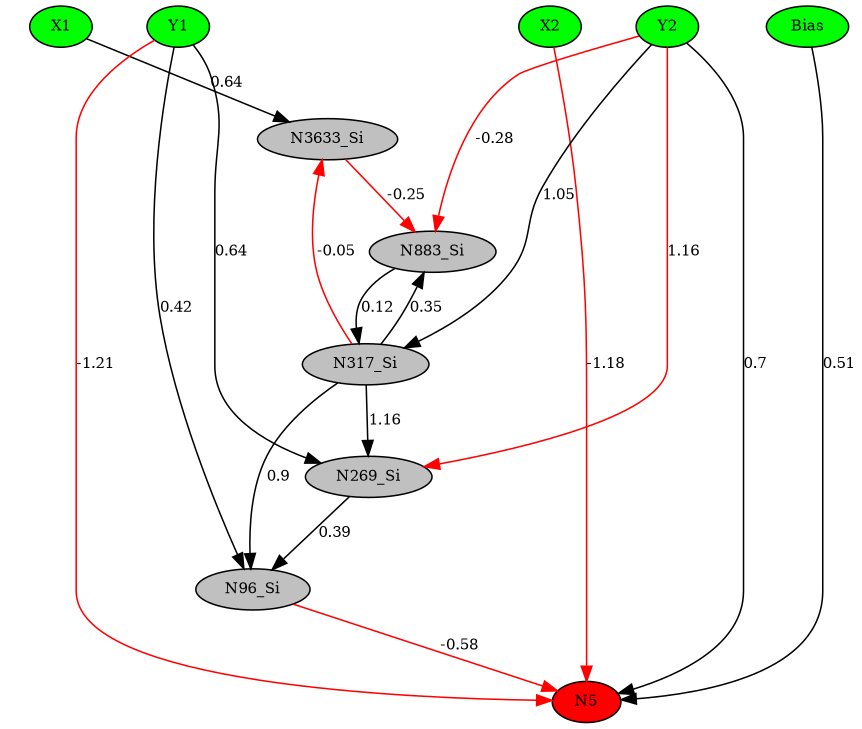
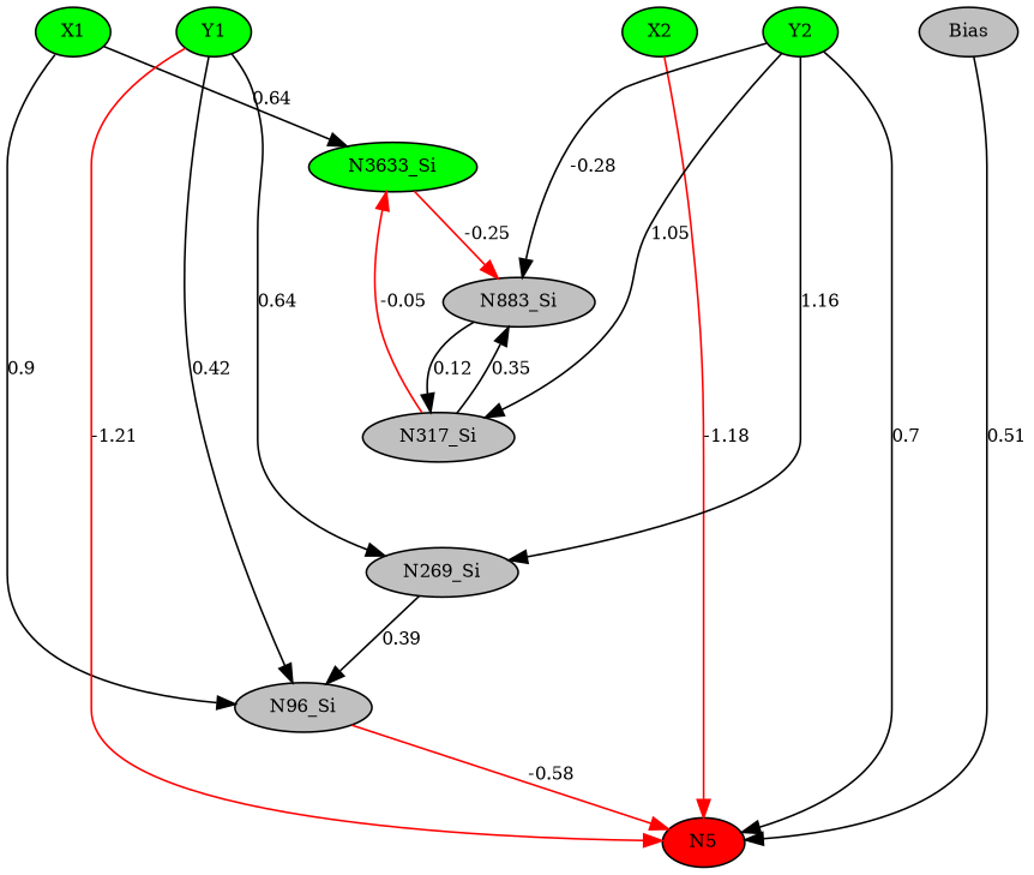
  digraph {
    node [fillcolor=green fontsize=10 shape=ellipse style=filled]
    edge [color=black fontsize=10]
    N5 [fillcolor=red height=0.1 width=0.1]
-   n2 [height=0.1 label=Bias width=0.1]
+   n2 [fillcolor=gray height=0.1 label=Bias width=0.1]
    n3 [height=0.1 label=X1 width=0.1]
    n4 [height=0.1 label=Y1 width=0.1]
    n5 [height=0.1 label=X2 width=0.1]
    n6 [height=0.1 label=Y2 width=0.1]
    n7 [fillcolor=gray height=0.1 label=N96_Si width=0.1]
-   n8 [fillcolor=gray height=0.1 label=N3633_Si width=0.1]
+   n8 [height=0.1 label=N3633_Si width=0.1]
    n9 [fillcolor=gray height=0.1 label=N269_Si width=0.1]
    n10 [fillcolor=gray height=0.1 label=N317_Si width=0.1]
    n11 [fillcolor=gray height=0.1 label=N883_Si width=0.1]
    subgraph sub_1 {
      rank=same
      N5
    }
    subgraph sub_2 {
      rank=same
      n2
      n3
      n4
      n5
      n6
    }
    n2 -> N5 [label=0.51]
    n3 -> n4 [style=invis color="" fontsize=""]
-   n10 -> n7 [label=0.9]
+   n3 -> n7 [label=0.9]
    n3 -> n8 [label=0.64]
    n4 -> N5 [arrowType=inv color=red label=-1.21]
    n4 -> n5 [style=invis color="" fontsize=""]
    n4 -> n7 [label=0.42]
    n4 -> n9 [label=0.64]
    n5 -> N5 [arrowType=inv color=red label=-1.18]
    n5 -> n6 [style=invis color="" fontsize=""]
    n6 -> N5 [label=0.7]
    n6 -> n2 [style=invis color="" fontsize=""]
-   n6 -> n9 [color=red label=1.16]
+   n6 -> n9 [label=1.16]
    n6 -> n10 [label=1.05]
-   n6 -> n11 [arrowType=inv color=red label=-0.28]
+   n6 -> n11 [arrowType=inv label=-0.28]
    n7 -> N5 [arrowType=inv color=red label=-0.58]
    n8 -> n11 [arrowType=inv color=red label=-0.25]
    n9 -> n7 [label=0.39]
    n10 -> n8 [arrowType=inv color=red label=-0.05]
-   n10 -> n9 [label=1.16]
    n10 -> n11 [label=0.35]
    n11 -> n10 [label=0.12]
  }
